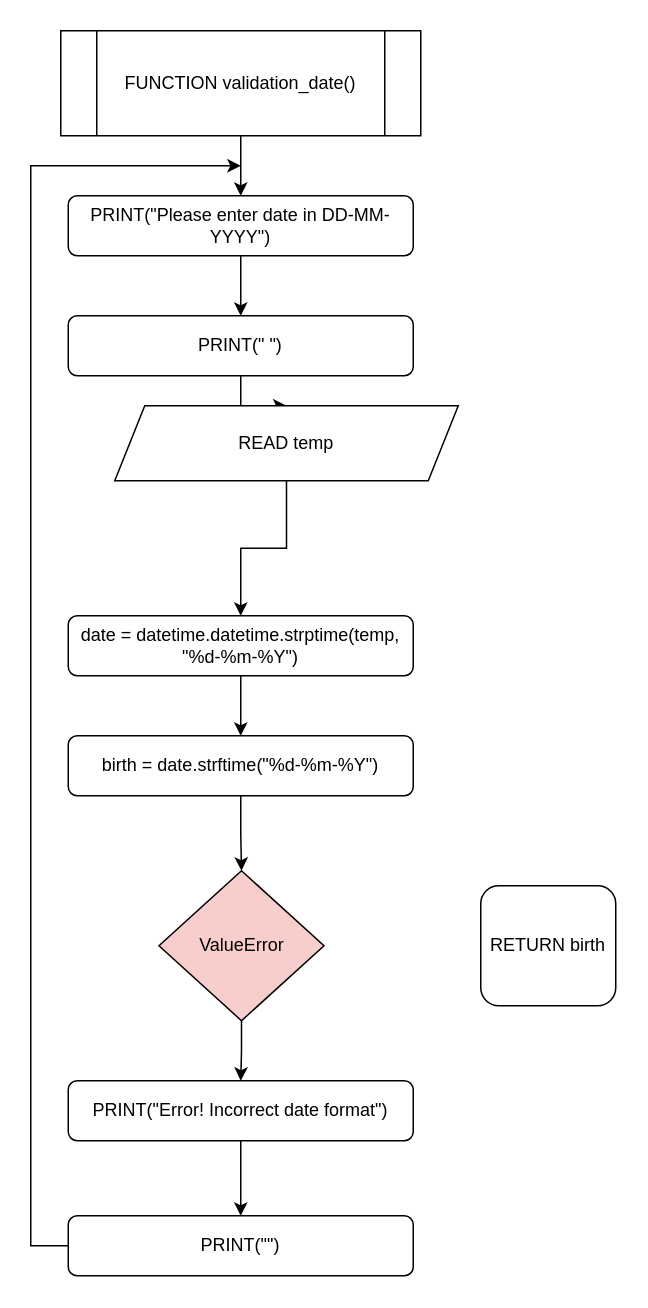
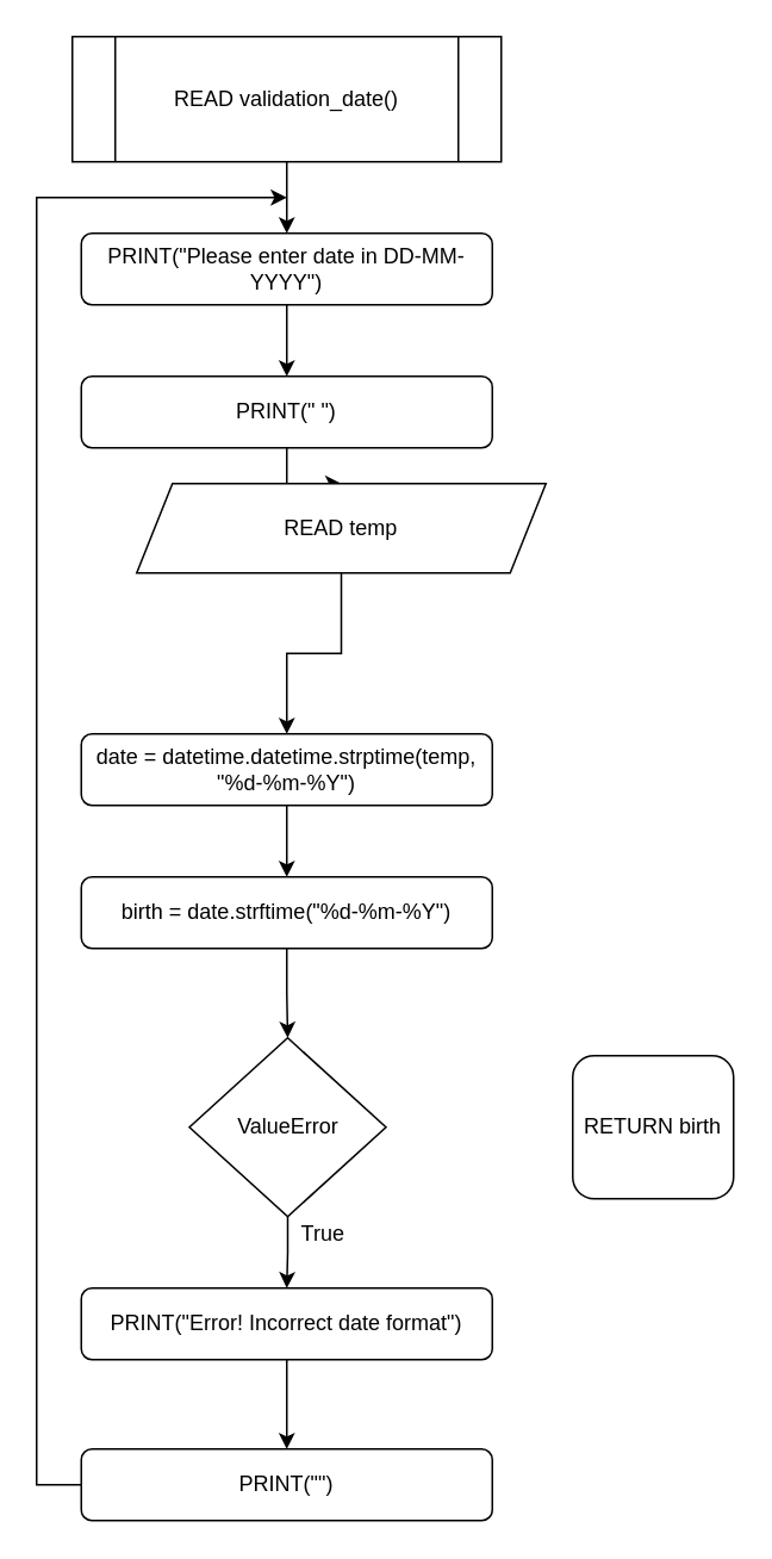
  <mxCell id="0" />
  <mxCell id="1" parent="0" />
  <mxCell id="2" value="" style="edgeStyle=orthogonalEdgeStyle;rounded=0;orthogonalLoop=1;jettySize=auto;html=1;" edge="1" parent="1" source="3" target="5"><mxGeometry relative="1" as="geometry" /></mxCell>
- <mxCell id="3" value="FUNCTION validation_date()" style="shape=process;whiteSpace=wrap;html=1;backgroundOutline=1;" vertex="1" parent="1"><mxGeometry x="40" y="20" width="240" height="70" as="geometry" /></mxCell>
+ <mxCell id="3" value="READ validation_date()" style="shape=process;whiteSpace=wrap;html=1;backgroundOutline=1;" vertex="1" parent="1"><mxGeometry x="40" y="20" width="240" height="70" as="geometry" /></mxCell>
  <mxCell id="4" value="" style="edgeStyle=orthogonalEdgeStyle;rounded=0;orthogonalLoop=1;jettySize=auto;html=1;" edge="1" parent="1" source="5" target="7"><mxGeometry relative="1" as="geometry" /></mxCell>
  <mxCell id="5" value="PRINT(&quot;Please enter date in DD-MM-YYYY&quot;)" style="rounded=1;whiteSpace=wrap;html=1;" vertex="1" parent="1"><mxGeometry x="45" y="130" width="230" height="40" as="geometry" /></mxCell>
  <mxCell id="6" value="" style="edgeStyle=orthogonalEdgeStyle;rounded=0;orthogonalLoop=1;jettySize=auto;html=1;" edge="1" parent="1" source="7" target="9"><mxGeometry relative="1" as="geometry" /></mxCell>
  <mxCell id="7" value="PRINT(&quot; &quot;)" style="rounded=1;whiteSpace=wrap;html=1;" vertex="1" parent="1"><mxGeometry x="45" y="210" width="230" height="40" as="geometry" /></mxCell>
  <mxCell id="8" value="" style="edgeStyle=orthogonalEdgeStyle;rounded=0;orthogonalLoop=1;jettySize=auto;html=1;" edge="1" parent="1" source="9" target="11"><mxGeometry relative="1" as="geometry" /></mxCell>
  <mxCell id="9" value="READ temp" style="shape=parallelogram;perimeter=parallelogramPerimeter;whiteSpace=wrap;html=1;fixedSize=1;" vertex="1" parent="1"><mxGeometry x="76" y="270" width="229" height="50" as="geometry" /></mxCell>
  <mxCell id="10" value="" style="edgeStyle=orthogonalEdgeStyle;rounded=0;orthogonalLoop=1;jettySize=auto;html=1;" edge="1" parent="1" source="11" target="13"><mxGeometry relative="1" as="geometry" /></mxCell>
  <mxCell id="11" value="date = datetime.datetime.strptime(temp, &quot;%d-%m-%Y&quot;)" style="rounded=1;whiteSpace=wrap;html=1;" vertex="1" parent="1"><mxGeometry x="45" y="410" width="230" height="40" as="geometry" /></mxCell>
  <mxCell id="12" value="" style="edgeStyle=orthogonalEdgeStyle;rounded=0;orthogonalLoop=1;jettySize=auto;html=1;" edge="1" parent="1" source="13" target="15"><mxGeometry relative="1" as="geometry" /></mxCell>
  <mxCell id="13" value="birth = date.strftime(&quot;%d-%m-%Y&quot;)" style="rounded=1;whiteSpace=wrap;html=1;" vertex="1" parent="1"><mxGeometry x="45" y="490" width="230" height="40" as="geometry" /></mxCell>
  <mxCell id="14" value="" style="edgeStyle=orthogonalEdgeStyle;rounded=0;orthogonalLoop=1;jettySize=auto;html=1;" edge="1" parent="1" source="15" target="17"><mxGeometry relative="1" as="geometry" /></mxCell>
- <mxCell id="15" value="ValueError" style="rhombus;whiteSpace=wrap;html=1;fillColor=#f8cecc;" vertex="1" parent="1"><mxGeometry x="105.5" y="580" width="110" height="100" as="geometry" /></mxCell>
+ <mxCell id="15" value="ValueError" style="rhombus;whiteSpace=wrap;html=1;" vertex="1" parent="1"><mxGeometry x="105.5" y="580" width="110" height="100" as="geometry" /></mxCell>
  <mxCell id="16" value="" style="edgeStyle=orthogonalEdgeStyle;rounded=0;orthogonalLoop=1;jettySize=auto;html=1;" edge="1" parent="1" source="17" target="19"><mxGeometry relative="1" as="geometry" /></mxCell>
  <mxCell id="17" value="PRINT(&quot;Error! Incorrect date format&quot;)" style="rounded=1;whiteSpace=wrap;html=1;" vertex="1" parent="1"><mxGeometry x="45" y="720" width="230" height="40" as="geometry" /></mxCell>
  <mxCell id="18" style="edgeStyle=orthogonalEdgeStyle;rounded=0;orthogonalLoop=1;jettySize=auto;html=1;" edge="1" parent="1" source="19"><mxGeometry relative="1" as="geometry"><mxPoint x="160" y="110" as="targetPoint" /><Array as="points"><mxPoint x="20" y="830" /><mxPoint x="20" y="110" /><mxPoint x="160" y="110" /></Array></mxGeometry></mxCell>
  <mxCell id="19" value="PRINT(&quot;&quot;)" style="rounded=1;whiteSpace=wrap;html=1;" vertex="1" parent="1"><mxGeometry x="45" y="810" width="230" height="40" as="geometry" /></mxCell>
+ <mxCell id="20" value="True" style="text;html=1;align=center;verticalAlign=middle;resizable=0;points=[];autosize=1;strokeColor=none;" vertex="1" parent="1"><mxGeometry x="160" y="680" width="40" height="20" as="geometry" /></mxCell>
  <mxCell id="21" value="RETURN birth" style="whiteSpace=wrap;html=1;rounded=1;" vertex="1" parent="1"><mxGeometry x="320" y="590" width="90" height="80" as="geometry" /></mxCell>
